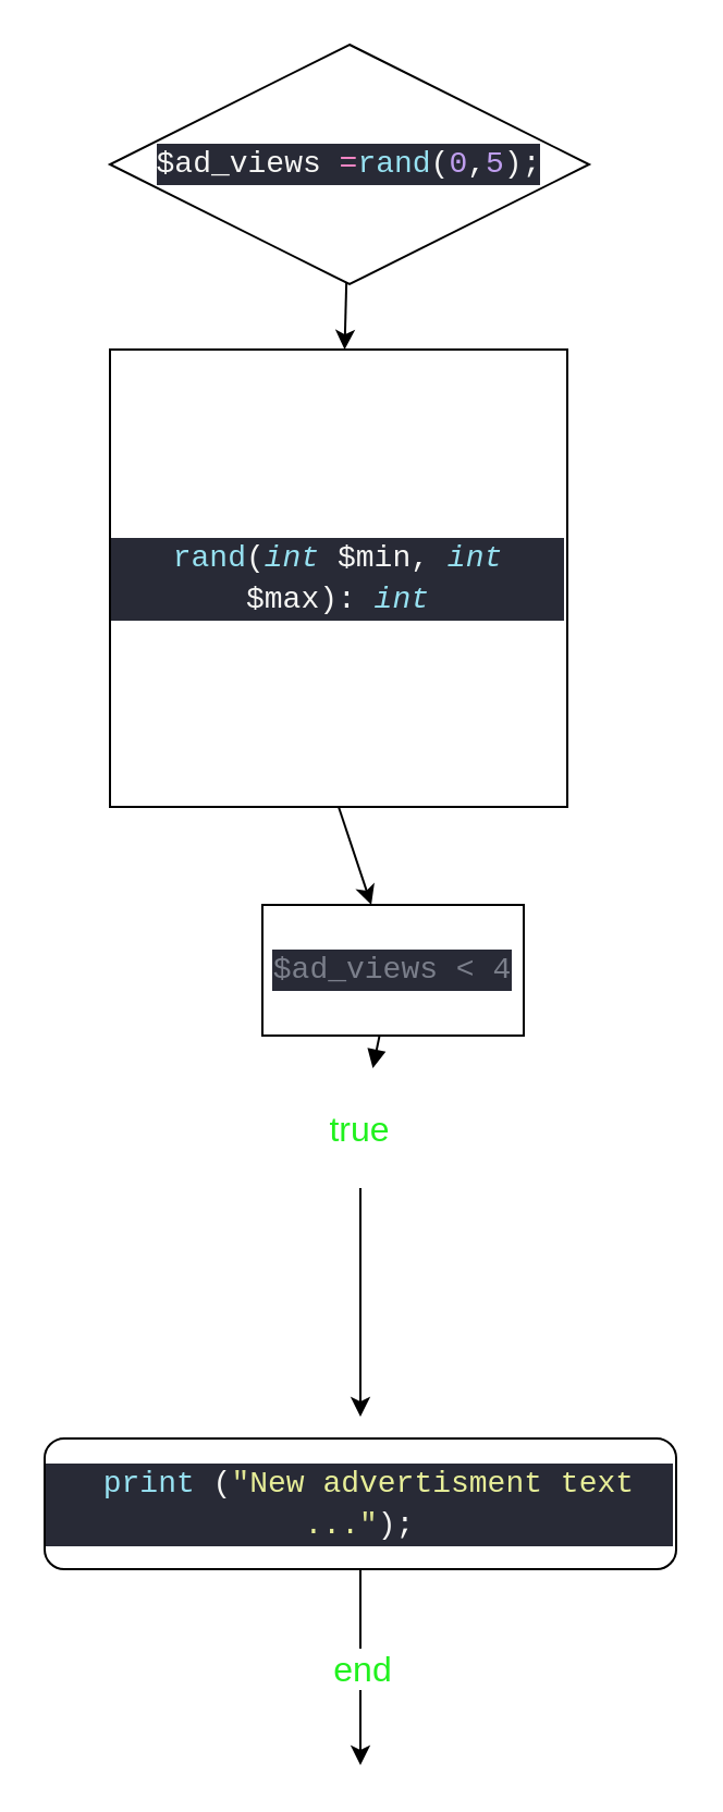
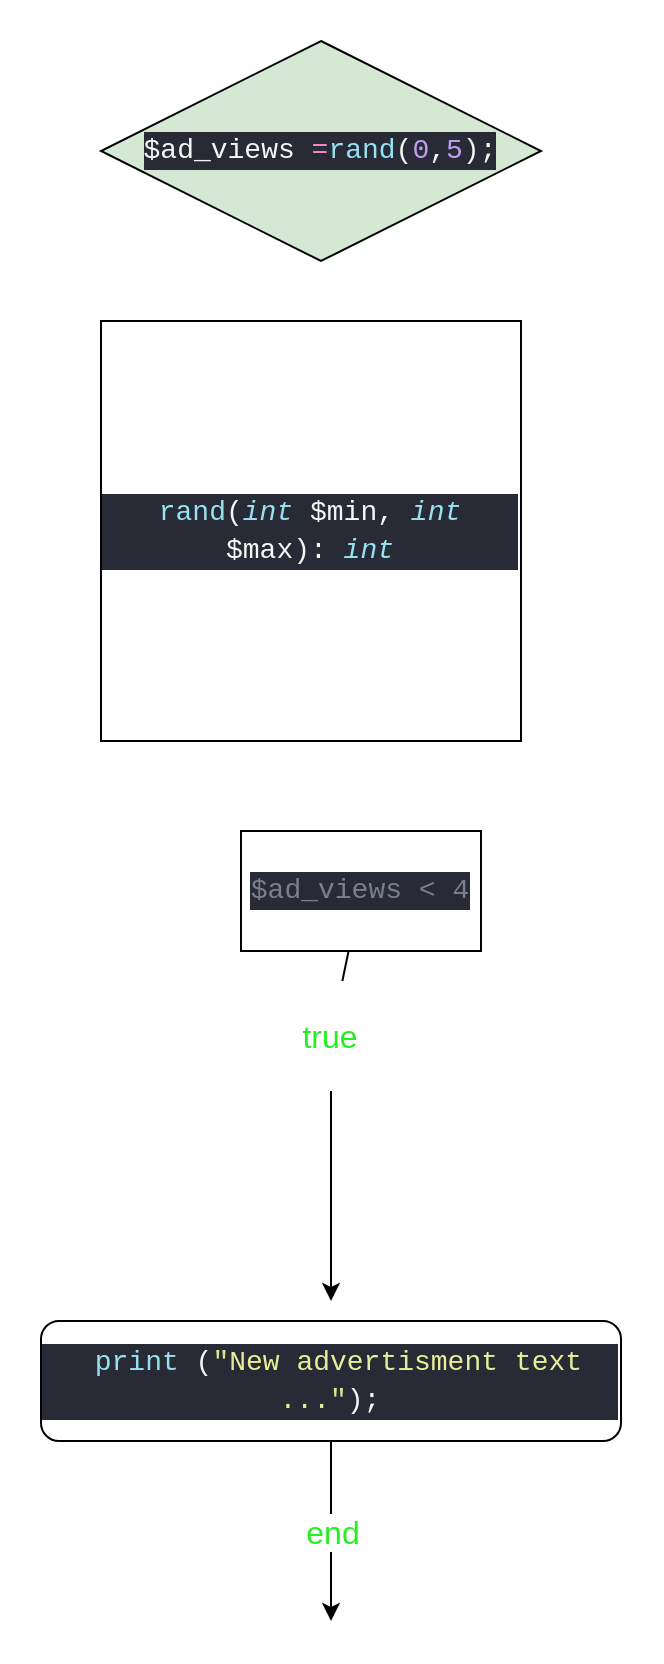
  <mxCell id="0" />
  <mxCell id="1" parent="0" />
- <mxCell id="2" value="" style="edgeStyle=none;html=1;exitX=0.5;exitY=1;exitDx=0;exitDy=0;" edge="1" parent="1" source="5" target="4"><mxGeometry relative="1" as="geometry"><mxPoint x="120" y="280" as="targetPoint" /></mxGeometry></mxCell>
  <mxCell id="3" value="" style="edgeStyle=none;html=1;fontColor=#321DF0;startArrow=none;" edge="1" parent="1" source="9"><mxGeometry relative="1" as="geometry"><mxPoint x="165" y="650" as="targetPoint" /><Array as="points"><mxPoint x="165" y="630" /></Array></mxGeometry></mxCell>
  <mxCell id="4" value="&lt;div style=&quot;color: rgb(246, 246, 244); background-color: rgb(40, 42, 54); font-family: Consolas, &amp;quot;Courier New&amp;quot;, monospace; font-size: 14px; line-height: 19px;&quot;&gt;&lt;span style=&quot;color: #7b7f8b;&quot;&gt;$ad_views &amp;lt; 4&lt;/span&gt;&lt;/div&gt;" style="rounded=0;whiteSpace=wrap;html=1;" vertex="1" parent="1"><mxGeometry x="120" y="415" width="120" height="60" as="geometry" /></mxCell>
  <mxCell id="5" value="&lt;div style=&quot;color: rgb(246, 246, 244); background-color: rgb(40, 42, 54); font-family: Consolas, &amp;quot;Courier New&amp;quot;, monospace; font-size: 14px; line-height: 19px;&quot;&gt;&lt;span style=&quot;color: #97e1f1;&quot;&gt;rand&lt;/span&gt;(&lt;span style=&quot;color: #97e1f1;font-style: italic;&quot;&gt;int&lt;/span&gt;&lt;span style=&quot;color: #62e884;&quot;&gt; &lt;/span&gt;$min,&lt;span style=&quot;color: #62e884;&quot;&gt; &lt;/span&gt;&lt;span style=&quot;color: #97e1f1;font-style: italic;&quot;&gt;int&lt;/span&gt;&lt;span style=&quot;color: #62e884;&quot;&gt; &lt;/span&gt;$max): &lt;span style=&quot;color: #97e1f1;font-style: italic;&quot;&gt;int&lt;/span&gt;&lt;/div&gt;" style="whiteSpace=wrap;html=1;aspect=fixed;" vertex="1" parent="1"><mxGeometry x="50" y="160" width="210" height="210" as="geometry" /></mxCell>
- <mxCell id="6" value="" style="edgeStyle=none;html=1;" edge="1" parent="1" source="7" target="5"><mxGeometry relative="1" as="geometry" /></mxCell>
- <mxCell id="7" value="&lt;div style=&quot;color: rgb(246, 246, 244); background-color: rgb(40, 42, 54); font-family: Consolas, &amp;quot;Courier New&amp;quot;, monospace; font-size: 14px; line-height: 19px;&quot;&gt;$ad_views &lt;span style=&quot;color: #f286c4;&quot;&gt;=&lt;/span&gt;&lt;span style=&quot;color: #97e1f1;&quot;&gt;rand&lt;/span&gt;(&lt;span style=&quot;color: #bf9eee;&quot;&gt;0&lt;/span&gt;,&lt;span style=&quot;color: #bf9eee;&quot;&gt;5&lt;/span&gt;);&lt;/div&gt;" style="rhombus;whiteSpace=wrap;html=1;" vertex="1" parent="1"><mxGeometry x="50" width="220" height="110" as="geometry" y="20" /></mxCell>
- <mxCell id="8" value="" style="edgeStyle=none;html=1;fontColor=#321DF0;endArrow=block;" edge="1" parent="1" source="4" target="9"><mxGeometry relative="1" as="geometry"><mxPoint x="165" y="480" as="sourcePoint" /><mxPoint x="165" y="560" as="targetPoint" /></mxGeometry></mxCell>
+ <mxCell id="7" value="&lt;div style=&quot;color: rgb(246, 246, 244); background-color: rgb(40, 42, 54); font-family: Consolas, &amp;quot;Courier New&amp;quot;, monospace; font-size: 14px; line-height: 19px;&quot;&gt;$ad_views &lt;span style=&quot;color: #f286c4;&quot;&gt;=&lt;/span&gt;&lt;span style=&quot;color: #97e1f1;&quot;&gt;rand&lt;/span&gt;(&lt;span style=&quot;color: #bf9eee;&quot;&gt;0&lt;/span&gt;,&lt;span style=&quot;color: #bf9eee;&quot;&gt;5&lt;/span&gt;);&lt;/div&gt;" style="rhombus;whiteSpace=wrap;html=1;fillColor=#d5e8d4;" vertex="1" parent="1"><mxGeometry x="50" width="220" height="110" as="geometry" y="20" /></mxCell>
+ <mxCell id="8" value="" style="edgeStyle=none;html=1;fontColor=#321DF0;endArrow=none;" edge="1" parent="1" source="4" target="9"><mxGeometry relative="1" as="geometry"><mxPoint x="165" y="480" as="sourcePoint" /><mxPoint x="165" y="560" as="targetPoint" /></mxGeometry></mxCell>
  <mxCell id="9" value="&lt;font style=&quot;font-size: 16px;&quot; color=&quot;#21f11e&quot;&gt;true&lt;/font&gt;" style="text;html=1;strokeColor=none;fillColor=none;align=center;verticalAlign=middle;whiteSpace=wrap;rounded=0;fontColor=#321DF0;" vertex="1" parent="1"><mxGeometry x="110" y="490" width="110" height="55" as="geometry" /></mxCell>
  <mxCell id="10" value="&lt;div style=&quot;color: rgb(246, 246, 244); background-color: rgb(40, 42, 54); font-family: Consolas, &amp;quot;Courier New&amp;quot;, monospace; font-size: 14px; line-height: 19px;&quot;&gt;&amp;nbsp;&lt;span style=&quot;color: #97e1f1;&quot;&gt;print&lt;/span&gt;&lt;span style=&quot;color: #62e884;&quot;&gt; &lt;/span&gt;(&lt;span style=&quot;color: #dee492;&quot;&gt;&quot;&lt;/span&gt;&lt;span style=&quot;color: #e7ee98;&quot;&gt;New advertisment text ...&lt;/span&gt;&lt;span style=&quot;color: #dee492;&quot;&gt;&quot;&lt;/span&gt;);&lt;/div&gt;" style="rounded=1;whiteSpace=wrap;html=1;fontSize=16;fontColor=#21f11e;" vertex="1" parent="1"><mxGeometry y="660" width="290" height="60" as="geometry" x="20" /></mxCell>
  <mxCell id="11" value="" style="endArrow=classic;html=1;fontSize=16;fontColor=#21f11e;exitX=0.5;exitY=1;exitDx=0;exitDy=0;" edge="1" parent="1" source="10"><mxGeometry relative="1" as="geometry"><mxPoint x="130" y="580" as="sourcePoint" /><mxPoint x="165" y="810" as="targetPoint" /></mxGeometry></mxCell>
  <mxCell id="12" value="end" style="edgeLabel;resizable=0;html=1;align=center;verticalAlign=middle;fontSize=16;fontColor=#21f11e;" connectable="0" vertex="1" parent="11"><mxGeometry relative="1" as="geometry" /></mxCell>
